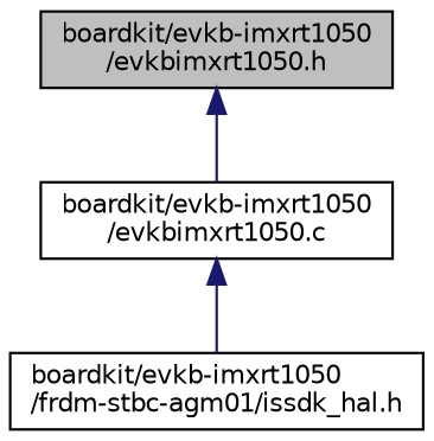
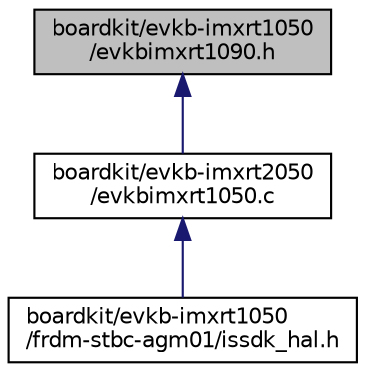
  digraph {
    node [color=black fillcolor=white fontname=Helvetica fontsize=10 shape=record style=filled]
    edge [color=midnightblue dir=back fontname=Helvetica fontsize=10 labelfontname=Helvetica labelfontsize=10 style=solid]
-   n1 [fillcolor=grey75 fontcolor=black height=0.2 label="boardkit/evkb-imxrt1050\l/evkbimxrt1050.h" width=0.4]
-   n2 [height=0.2 label="boardkit/evkb-imxrt1050\l/evkbimxrt1050.c" width=0.4]
+   n1 [fillcolor=grey75 fontcolor=black height=0.2 label="boardkit/evkb-imxrt1050\l/evkbimxrt1090.h" width=0.4]
+   n2 [height=0.2 label="boardkit/evkb-imxrt2050\l/evkbimxrt1050.c" width=0.4]
    n3 [height=0.2 label="boardkit/evkb-imxrt1050\l/frdm-stbc-agm01/issdk_hal.h" width=0.4]
    n1 -> n2
    n2 -> n3
  }
